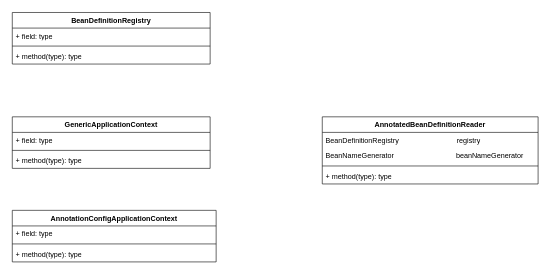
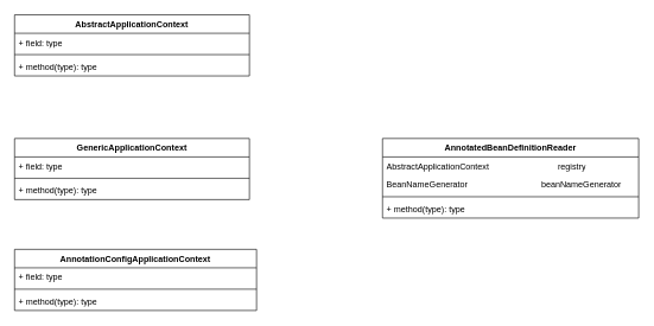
  <mxCell id="0" />
  <mxCell id="1" parent="0" />
  <mxCell id="2" value="AnnotatedBeanDefinitionReader&lt;br&gt;" style="swimlane;fontStyle=1;align=center;verticalAlign=top;childLayout=stackLayout;horizontal=1;startSize=26;horizontalStack=0;resizeParent=1;resizeParentMax=0;resizeLast=0;collapsible=1;marginBottom=0;whiteSpace=wrap;html=1;" vertex="1" parent="1"><mxGeometry x="537" y="194" width="360" height="112" as="geometry" /></mxCell>
- <mxCell id="3" value="BeanDefinitionRegistry&amp;nbsp; &amp;nbsp; &amp;nbsp; &amp;nbsp; &amp;nbsp; &amp;nbsp; &amp;nbsp; &amp;nbsp; &amp;nbsp; &amp;nbsp; &amp;nbsp; &amp;nbsp; &amp;nbsp; &amp;nbsp; &amp;nbsp;registry&lt;br&gt;" style="text;strokeColor=none;fillColor=none;align=left;verticalAlign=top;spacingLeft=4;spacingRight=4;overflow=hidden;rotatable=0;points=[[0,0.5],[1,0.5]];portConstraint=eastwest;whiteSpace=wrap;html=1;" vertex="1" parent="2"><mxGeometry y="26" width="360" height="26" as="geometry" /></mxCell>
+ <mxCell id="3" value="AbstractApplicationContext&amp;nbsp; &amp;nbsp; &amp;nbsp; &amp;nbsp; &amp;nbsp; &amp;nbsp; &amp;nbsp; &amp;nbsp; &amp;nbsp; &amp;nbsp; &amp;nbsp; &amp;nbsp; &amp;nbsp; &amp;nbsp; &amp;nbsp;registry&lt;br&gt;" style="text;strokeColor=none;fillColor=none;align=left;verticalAlign=top;spacingLeft=4;spacingRight=4;overflow=hidden;rotatable=0;points=[[0,0.5],[1,0.5]];portConstraint=eastwest;whiteSpace=wrap;html=1;" vertex="1" parent="2"><mxGeometry y="26" width="360" height="26" as="geometry" /></mxCell>
  <mxCell id="4" value="BeanNameGenerator&amp;nbsp; &amp;nbsp; &amp;nbsp; &amp;nbsp; &amp;nbsp; &amp;nbsp; &amp;nbsp; &amp;nbsp; &amp;nbsp; &amp;nbsp; &amp;nbsp; &amp;nbsp; &amp;nbsp; &amp;nbsp; &amp;nbsp; &amp;nbsp;beanNameGenerator" style="text;strokeColor=none;fillColor=none;align=left;verticalAlign=top;spacingLeft=4;spacingRight=4;overflow=hidden;rotatable=0;points=[[0,0.5],[1,0.5]];portConstraint=eastwest;whiteSpace=wrap;html=1;" vertex="1" parent="2"><mxGeometry y="52" width="360" height="26" as="geometry" /></mxCell>
  <mxCell id="5" value="" style="line;strokeWidth=1;fillColor=none;align=left;verticalAlign=middle;spacingTop=-1;spacingLeft=3;spacingRight=3;rotatable=0;labelPosition=right;points=[];portConstraint=eastwest;strokeColor=inherit;" vertex="1" parent="2"><mxGeometry y="78" width="360" height="8" as="geometry" /></mxCell>
  <mxCell id="6" value="+ method(type): type" style="text;strokeColor=none;fillColor=none;align=left;verticalAlign=top;spacingLeft=4;spacingRight=4;overflow=hidden;rotatable=0;points=[[0,0.5],[1,0.5]];portConstraint=eastwest;whiteSpace=wrap;html=1;" vertex="1" parent="2"><mxGeometry y="86" width="360" height="26" as="geometry" /></mxCell>
  <mxCell id="7" value="AnnotationConfigApplicationContext" style="swimlane;fontStyle=1;align=center;verticalAlign=top;childLayout=stackLayout;horizontal=1;startSize=26;horizontalStack=0;resizeParent=1;resizeParentMax=0;resizeLast=0;collapsible=1;marginBottom=0;whiteSpace=wrap;html=1;" vertex="1" parent="1"><mxGeometry x="20" y="350" width="340" height="86" as="geometry" /></mxCell>
  <mxCell id="8" value="+ field: type" style="text;strokeColor=none;fillColor=none;align=left;verticalAlign=top;spacingLeft=4;spacingRight=4;overflow=hidden;rotatable=0;points=[[0,0.5],[1,0.5]];portConstraint=eastwest;whiteSpace=wrap;html=1;" vertex="1" parent="7"><mxGeometry y="26" width="340" height="26" as="geometry" /></mxCell>
  <mxCell id="9" value="" style="line;strokeWidth=1;fillColor=none;align=left;verticalAlign=middle;spacingTop=-1;spacingLeft=3;spacingRight=3;rotatable=0;labelPosition=right;points=[];portConstraint=eastwest;strokeColor=inherit;" vertex="1" parent="7"><mxGeometry y="52" width="340" height="8" as="geometry" /></mxCell>
  <mxCell id="10" value="+ method(type): type" style="text;strokeColor=none;fillColor=none;align=left;verticalAlign=top;spacingLeft=4;spacingRight=4;overflow=hidden;rotatable=0;points=[[0,0.5],[1,0.5]];portConstraint=eastwest;whiteSpace=wrap;html=1;" vertex="1" parent="7"><mxGeometry y="60" width="340" height="26" as="geometry" /></mxCell>
  <mxCell id="11" value="GenericApplicationContext" style="swimlane;fontStyle=1;align=center;verticalAlign=top;childLayout=stackLayout;horizontal=1;startSize=26;horizontalStack=0;resizeParent=1;resizeParentMax=0;resizeLast=0;collapsible=1;marginBottom=0;whiteSpace=wrap;html=1;" vertex="1" parent="1"><mxGeometry x="20" y="194" width="330" height="86" as="geometry" /></mxCell>
  <mxCell id="12" value="+ field: type" style="text;strokeColor=none;fillColor=none;align=left;verticalAlign=top;spacingLeft=4;spacingRight=4;overflow=hidden;rotatable=0;points=[[0,0.5],[1,0.5]];portConstraint=eastwest;whiteSpace=wrap;html=1;" vertex="1" parent="11"><mxGeometry y="26" width="330" height="26" as="geometry" /></mxCell>
  <mxCell id="13" value="" style="line;strokeWidth=1;fillColor=none;align=left;verticalAlign=middle;spacingTop=-1;spacingLeft=3;spacingRight=3;rotatable=0;labelPosition=right;points=[];portConstraint=eastwest;strokeColor=inherit;" vertex="1" parent="11"><mxGeometry y="52" width="330" height="8" as="geometry" /></mxCell>
  <mxCell id="14" value="+ method(type): type" style="text;strokeColor=none;fillColor=none;align=left;verticalAlign=top;spacingLeft=4;spacingRight=4;overflow=hidden;rotatable=0;points=[[0,0.5],[1,0.5]];portConstraint=eastwest;whiteSpace=wrap;html=1;" vertex="1" parent="11"><mxGeometry y="60" width="330" height="26" as="geometry" /></mxCell>
- <mxCell id="15" value="BeanDefinitionRegistry" style="swimlane;fontStyle=1;align=center;verticalAlign=top;childLayout=stackLayout;horizontal=1;startSize=26;horizontalStack=0;resizeParent=1;resizeParentMax=0;resizeLast=0;collapsible=1;marginBottom=0;whiteSpace=wrap;html=1;" vertex="1" parent="1"><mxGeometry x="20" y="20" width="330" height="86" as="geometry" /></mxCell>
+ <mxCell id="15" value="AbstractApplicationContext" style="swimlane;fontStyle=1;align=center;verticalAlign=top;childLayout=stackLayout;horizontal=1;startSize=26;horizontalStack=0;resizeParent=1;resizeParentMax=0;resizeLast=0;collapsible=1;marginBottom=0;whiteSpace=wrap;html=1;" vertex="1" parent="1"><mxGeometry x="20" y="20" width="330" height="86" as="geometry" /></mxCell>
  <mxCell id="16" value="+ field: type" style="text;strokeColor=none;fillColor=none;align=left;verticalAlign=top;spacingLeft=4;spacingRight=4;overflow=hidden;rotatable=0;points=[[0,0.5],[1,0.5]];portConstraint=eastwest;whiteSpace=wrap;html=1;" vertex="1" parent="15"><mxGeometry y="26" width="330" height="26" as="geometry" /></mxCell>
  <mxCell id="17" value="" style="line;strokeWidth=1;fillColor=none;align=left;verticalAlign=middle;spacingTop=-1;spacingLeft=3;spacingRight=3;rotatable=0;labelPosition=right;points=[];portConstraint=eastwest;strokeColor=inherit;" vertex="1" parent="15"><mxGeometry y="52" width="330" height="8" as="geometry" /></mxCell>
  <mxCell id="18" value="+ method(type): type" style="text;strokeColor=none;fillColor=none;align=left;verticalAlign=top;spacingLeft=4;spacingRight=4;overflow=hidden;rotatable=0;points=[[0,0.5],[1,0.5]];portConstraint=eastwest;whiteSpace=wrap;html=1;" vertex="1" parent="15"><mxGeometry y="60" width="330" height="26" as="geometry" /></mxCell>
